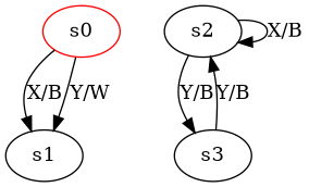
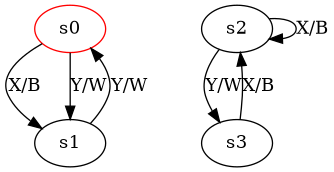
  digraph {
    fontname="DejaVu Serif"
    node [fontname="DejaVu Serif"]
    edge [fontname="DejaVu Serif"]
    s0 [color=red]
    s1
    s2
    s3
    s0 -> s1 [label="X/B"]
    s0 -> s1 [label="Y/W"]
+   s1 -> s0 [label="Y/W"]
    s2 -> s2 [label="X/B"]
-   s2 -> s3 [label="Y/B"]
-   s3 -> s2 [label="Y/B"]
+   s2 -> s3 [label="Y/W"]
+   s3 -> s2 [label="X/B"]
  }
